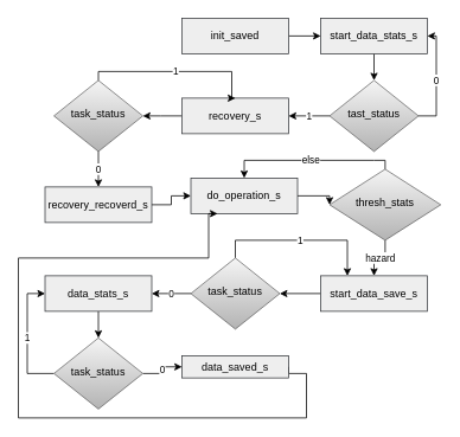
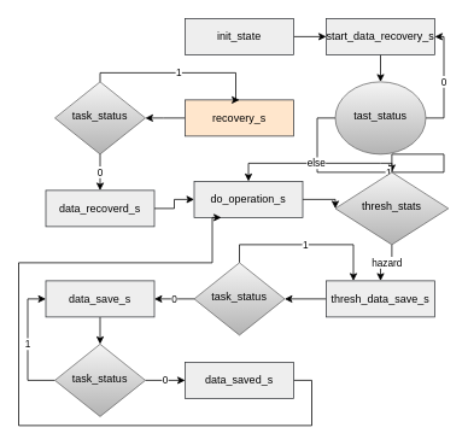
  <mxCell id="0" />
  <mxCell id="1" parent="0" />
  <mxCell id="2" value="0&lt;span style=&quot;color: rgba(0 , 0 , 0 , 0) ; font-family: monospace ; font-size: 0px ; background-color: rgb(248 , 249 , 250)&quot;&gt;%3CmxGraphModel%3E%3Croot%3E%3CmxCell%20id%3D%220%22%2F%3E%3CmxCell%20id%3D%221%22%20parent%3D%220%22%2F%3E%3CmxCell%20id%3D%222%22%20value%3D%22init_state%22%20style%3D%22rounded%3D1%3BwhiteSpace%3Dwrap%3Bhtml%3D1%3BfontSize%3D12%3Bglass%3D0%3BstrokeWidth%3D1%3Bshadow%3D0%3B%22%20vertex%3D%221%22%20parent%3D%221%22%3E%3CmxGeometry%20x%3D%22354%22%20y%3D%22120%22%20width%3D%22120%22%20height%3D%2240%22%20as%3D%22geometry%22%2F%3E%3C%2FmxCell%3E%3C%2Froot%3E%3C%2FmxGraphModel%3E&lt;/span&gt;" style="edgeStyle=orthogonalEdgeStyle;rounded=0;orthogonalLoop=1;jettySize=auto;html=1;exitX=1;exitY=0.5;exitDx=0;exitDy=0;entryX=1;entryY=0.5;entryDx=0;entryDy=0;" parent="1" source="4" target="8" edge="1"><mxGeometry relative="1" as="geometry"><mxPoint x="380" y="70" as="targetPoint" /></mxGeometry></mxCell>
- <mxCell id="3" value="1" style="edgeStyle=orthogonalEdgeStyle;rounded=0;orthogonalLoop=1;jettySize=auto;html=1;exitX=0;exitY=0.5;exitDx=0;exitDy=0;entryX=1;entryY=0.5;entryDx=0;entryDy=0;" parent="1" source="4" target="10" edge="1"><mxGeometry relative="1" as="geometry" /></mxCell>
- <mxCell id="4" value="tast_status" style="rhombus;whiteSpace=wrap;html=1;shadow=0;fontFamily=Helvetica;fontSize=12;align=center;strokeWidth=1;spacing=6;spacingTop=-4;fillColor=#f5f5f5;strokeColor=#666666;gradientColor=#b3b3b3;" parent="1" vertex="1"><mxGeometry x="370" y="90" width="100" height="80" as="geometry" /></mxCell>
+ <mxCell id="3" value="1" style="edgeStyle=orthogonalEdgeStyle;rounded=0;orthogonalLoop=1;jettySize=auto;html=1;exitX=0;exitY=0.5;exitDx=0;exitDy=0;" parent="1" source="4" target="20" edge="1"><mxGeometry relative="1" as="geometry" /></mxCell>
+ <mxCell id="4" value="tast_status" style="ellipse;whiteSpace=wrap;html=1;shadow=0;fontFamily=Helvetica;fontSize=12;align=center;strokeWidth=1;spacing=6;spacingTop=-4;fillColor=#f5f5f5;strokeColor=#666666;gradientColor=#b3b3b3;" parent="1" vertex="1"><mxGeometry x="370" y="90" width="100" height="80" as="geometry" /></mxCell>
  <mxCell id="5" style="edgeStyle=orthogonalEdgeStyle;rounded=0;orthogonalLoop=1;jettySize=auto;html=1;exitX=1;exitY=0.5;exitDx=0;exitDy=0;entryX=0;entryY=0.5;entryDx=0;entryDy=0;" parent="1" source="6" target="8" edge="1"><mxGeometry relative="1" as="geometry" /></mxCell>
- <mxCell id="6" value="init_saved" style="rounded=0;whiteSpace=wrap;html=1;fontSize=12;glass=0;strokeWidth=1;shadow=0;fillColor=#eeeeee;strokeColor=#36393d;" parent="1" vertex="1"><mxGeometry x="204" y="20" width="120" height="40" as="geometry" /></mxCell>
+ <mxCell id="6" value="init_state" style="rounded=0;whiteSpace=wrap;html=1;fontSize=12;glass=0;strokeWidth=1;shadow=0;fillColor=#eeeeee;strokeColor=#36393d;" parent="1" vertex="1"><mxGeometry x="204" y="20" width="120" height="40" as="geometry" /></mxCell>
  <mxCell id="7" style="edgeStyle=orthogonalEdgeStyle;rounded=0;orthogonalLoop=1;jettySize=auto;html=1;exitX=0.5;exitY=1;exitDx=0;exitDy=0;entryX=0.5;entryY=0;entryDx=0;entryDy=0;" parent="1" source="8" target="4" edge="1"><mxGeometry relative="1" as="geometry" /></mxCell>
- <mxCell id="8" value="start_data_stats_s" style="rounded=0;whiteSpace=wrap;html=1;fontSize=12;glass=0;strokeWidth=1;shadow=0;fillColor=#eeeeee;strokeColor=#36393d;" parent="1" vertex="1"><mxGeometry x="360" y="20" width="120" height="40" as="geometry" /></mxCell>
+ <mxCell id="8" value="start_data_recovery_s" style="rounded=0;whiteSpace=wrap;html=1;fontSize=12;glass=0;strokeWidth=1;shadow=0;fillColor=#eeeeee;strokeColor=#36393d;" parent="1" vertex="1"><mxGeometry x="360" y="20" width="120" height="40" as="geometry" /></mxCell>
  <mxCell id="9" style="edgeStyle=orthogonalEdgeStyle;rounded=0;orthogonalLoop=1;jettySize=auto;html=1;exitX=0;exitY=0.5;exitDx=0;exitDy=0;entryX=1;entryY=0.5;entryDx=0;entryDy=0;" parent="1" source="10" target="13" edge="1"><mxGeometry relative="1" as="geometry"><Array as="points"><mxPoint x="180" y="130" /><mxPoint x="180" y="130" /></Array></mxGeometry></mxCell>
- <mxCell id="10" value="recovery_s" style="rounded=0;whiteSpace=wrap;html=1;fontSize=12;glass=0;strokeWidth=1;shadow=0;fillColor=#eeeeee;strokeColor=#36393d;" parent="1" vertex="1"><mxGeometry x="204" y="110" width="120" height="40" as="geometry" /></mxCell>
+ <mxCell id="10" value="recovery_s" style="rounded=0;whiteSpace=wrap;html=1;fontSize=12;glass=0;strokeWidth=1;shadow=0;fillColor=#ffe6cc;strokeColor=#36393d;" parent="1" vertex="1"><mxGeometry x="204" y="110" width="120" height="40" as="geometry" /></mxCell>
  <mxCell id="11" value="1" style="edgeStyle=orthogonalEdgeStyle;rounded=0;orthogonalLoop=1;jettySize=auto;html=1;exitX=0.5;exitY=0;exitDx=0;exitDy=0;entryX=0.5;entryY=0;entryDx=0;entryDy=0;" parent="1" source="13" target="10" edge="1"><mxGeometry relative="1" as="geometry"><mxPoint x="200" y="220" as="targetPoint" /><Array as="points"><mxPoint x="110" y="80" /><mxPoint x="260" y="80" /></Array></mxGeometry></mxCell>
  <mxCell id="12" value="0" style="edgeStyle=orthogonalEdgeStyle;rounded=0;orthogonalLoop=1;jettySize=auto;html=1;exitX=0.5;exitY=1;exitDx=0;exitDy=0;entryX=0.5;entryY=0;entryDx=0;entryDy=0;" parent="1" source="13" target="15" edge="1"><mxGeometry relative="1" as="geometry" /></mxCell>
  <mxCell id="13" value="task_status" style="rhombus;whiteSpace=wrap;html=1;shadow=0;fontFamily=Helvetica;fontSize=12;align=center;strokeWidth=1;spacing=6;spacingTop=-4;fillColor=#f5f5f5;strokeColor=#666666;gradientColor=#b3b3b3;" parent="1" vertex="1"><mxGeometry x="60" y="90" width="100" height="80" as="geometry" /></mxCell>
  <mxCell id="14" style="edgeStyle=orthogonalEdgeStyle;rounded=0;orthogonalLoop=1;jettySize=auto;html=1;exitX=1;exitY=0.5;exitDx=0;exitDy=0;entryX=0;entryY=0.5;entryDx=0;entryDy=0;" parent="1" source="15" target="17" edge="1"><mxGeometry relative="1" as="geometry" /></mxCell>
- <mxCell id="15" value="recovery_recoverd_s" style="rounded=0;whiteSpace=wrap;html=1;fontSize=12;glass=0;strokeWidth=1;shadow=0;fillColor=#eeeeee;strokeColor=#36393d;" parent="1" vertex="1"><mxGeometry x="50" y="210" width="120" height="40" as="geometry" /></mxCell>
+ <mxCell id="15" value="data_recoverd_s" style="rounded=0;whiteSpace=wrap;html=1;fontSize=12;glass=0;strokeWidth=1;shadow=0;fillColor=#eeeeee;strokeColor=#36393d;" parent="1" vertex="1"><mxGeometry x="50" y="210" width="120" height="40" as="geometry" /></mxCell>
  <mxCell id="16" style="edgeStyle=orthogonalEdgeStyle;rounded=0;orthogonalLoop=1;jettySize=auto;html=1;exitX=1;exitY=0.5;exitDx=0;exitDy=0;entryX=0;entryY=0.5;entryDx=0;entryDy=0;" parent="1" source="17" target="20" edge="1"><mxGeometry relative="1" as="geometry" /></mxCell>
  <mxCell id="17" value="do_operation_s" style="rounded=0;whiteSpace=wrap;html=1;fontSize=12;glass=0;strokeWidth=1;shadow=0;fillColor=#eeeeee;strokeColor=#36393d;" parent="1" vertex="1"><mxGeometry x="214" y="200" width="120" height="40" as="geometry" /></mxCell>
  <mxCell id="18" value="else" style="edgeStyle=orthogonalEdgeStyle;rounded=0;orthogonalLoop=1;jettySize=auto;html=1;exitX=0.5;exitY=0;exitDx=0;exitDy=0;entryX=0.5;entryY=0;entryDx=0;entryDy=0;" parent="1" source="20" target="17" edge="1"><mxGeometry relative="1" as="geometry"><Array as="points"><mxPoint x="420" y="180" /><mxPoint x="264" y="180" /></Array></mxGeometry></mxCell>
  <mxCell id="19" value="hazard" style="edgeStyle=orthogonalEdgeStyle;rounded=0;orthogonalLoop=1;jettySize=auto;html=1;exitX=0.5;exitY=1;exitDx=0;exitDy=0;entryX=0.5;entryY=0;entryDx=0;entryDy=0;" parent="1" source="20" target="22" edge="1"><mxGeometry relative="1" as="geometry" /></mxCell>
  <mxCell id="20" value="thresh_stats" style="rhombus;whiteSpace=wrap;html=1;shadow=0;fontFamily=Helvetica;fontSize=12;align=center;strokeWidth=1;spacing=6;spacingTop=-4;fillColor=#f5f5f5;strokeColor=#666666;gradientColor=#b3b3b3;" parent="1" vertex="1"><mxGeometry x="370" y="190" width="125" height="80" as="geometry" /></mxCell>
  <mxCell id="21" style="edgeStyle=orthogonalEdgeStyle;rounded=0;orthogonalLoop=1;jettySize=auto;html=1;exitX=0;exitY=0.5;exitDx=0;exitDy=0;entryX=1;entryY=0.5;entryDx=0;entryDy=0;" parent="1" source="22" target="27" edge="1"><mxGeometry relative="1" as="geometry" /></mxCell>
- <mxCell id="22" value="start_data_save_s" style="rounded=0;whiteSpace=wrap;html=1;fontSize=12;glass=0;strokeWidth=1;shadow=0;fillColor=#eeeeee;strokeColor=#36393d;" parent="1" vertex="1"><mxGeometry x="360" y="310" width="120" height="40" as="geometry" /></mxCell>
+ <mxCell id="22" value="thresh_data_save_s" style="rounded=0;whiteSpace=wrap;html=1;fontSize=12;glass=0;strokeWidth=1;shadow=0;fillColor=#eeeeee;strokeColor=#36393d;" parent="1" vertex="1"><mxGeometry x="360" y="310" width="120" height="40" as="geometry" /></mxCell>
  <mxCell id="23" style="edgeStyle=orthogonalEdgeStyle;rounded=0;orthogonalLoop=1;jettySize=auto;html=1;exitX=0.5;exitY=1;exitDx=0;exitDy=0;entryX=0.5;entryY=0;entryDx=0;entryDy=0;" parent="1" source="24" target="30" edge="1"><mxGeometry relative="1" as="geometry" /></mxCell>
- <mxCell id="24" value="data_stats_s" style="rounded=0;whiteSpace=wrap;html=1;fontSize=12;glass=0;strokeWidth=1;shadow=0;fillColor=#eeeeee;strokeColor=#36393d;" parent="1" vertex="1"><mxGeometry x="50" y="310" width="120" height="40" as="geometry" /></mxCell>
+ <mxCell id="24" value="data_save_s" style="rounded=0;whiteSpace=wrap;html=1;fontSize=12;glass=0;strokeWidth=1;shadow=0;fillColor=#eeeeee;strokeColor=#36393d;" parent="1" vertex="1"><mxGeometry x="50" y="310" width="120" height="40" as="geometry" /></mxCell>
  <mxCell id="25" value="1" style="edgeStyle=orthogonalEdgeStyle;rounded=0;orthogonalLoop=1;jettySize=auto;html=1;exitX=0.5;exitY=0;exitDx=0;exitDy=0;entryX=0.25;entryY=0;entryDx=0;entryDy=0;" parent="1" source="27" target="22" edge="1"><mxGeometry relative="1" as="geometry" /></mxCell>
  <mxCell id="26" value="0" style="edgeStyle=orthogonalEdgeStyle;rounded=0;orthogonalLoop=1;jettySize=auto;html=1;exitX=0;exitY=0.5;exitDx=0;exitDy=0;entryX=1;entryY=0.5;entryDx=0;entryDy=0;" parent="1" source="27" target="24" edge="1"><mxGeometry relative="1" as="geometry" /></mxCell>
  <mxCell id="27" value="task_status" style="rhombus;whiteSpace=wrap;html=1;shadow=0;fontFamily=Helvetica;fontSize=12;align=center;strokeWidth=1;spacing=6;spacingTop=-4;fillColor=#f5f5f5;strokeColor=#666666;gradientColor=#b3b3b3;" parent="1" vertex="1"><mxGeometry x="214" y="290" width="100" height="80" as="geometry" /></mxCell>
  <mxCell id="28" value="1" style="edgeStyle=orthogonalEdgeStyle;rounded=0;orthogonalLoop=1;jettySize=auto;html=1;exitX=0;exitY=0.5;exitDx=0;exitDy=0;entryX=0;entryY=0.5;entryDx=0;entryDy=0;" parent="1" source="30" target="24" edge="1"><mxGeometry relative="1" as="geometry" /></mxCell>
  <mxCell id="29" value="0" style="edgeStyle=orthogonalEdgeStyle;rounded=0;orthogonalLoop=1;jettySize=auto;html=1;exitX=1;exitY=0.5;exitDx=0;exitDy=0;entryX=0;entryY=0.5;entryDx=0;entryDy=0;" parent="1" source="30" target="32" edge="1"><mxGeometry relative="1" as="geometry" /></mxCell>
  <mxCell id="30" value="task_status" style="rhombus;whiteSpace=wrap;html=1;shadow=0;fontFamily=Helvetica;fontSize=12;align=center;strokeWidth=1;spacing=6;spacingTop=-4;fillColor=#f5f5f5;strokeColor=#666666;gradientColor=#b3b3b3;" parent="1" vertex="1"><mxGeometry x="60" y="380" width="100" height="80" as="geometry" /></mxCell>
  <mxCell id="31" style="edgeStyle=orthogonalEdgeStyle;rounded=0;orthogonalLoop=1;jettySize=auto;html=1;exitX=1;exitY=0.5;exitDx=0;exitDy=0;entryX=0.25;entryY=1;entryDx=0;entryDy=0;" parent="1" source="32" target="17" edge="1"><mxGeometry relative="1" as="geometry"><Array as="points"><mxPoint x="344" y="420" /><mxPoint x="344" y="470" /><mxPoint x="20" y="470" /><mxPoint x="20" y="290" /><mxPoint x="234" y="290" /></Array></mxGeometry></mxCell>
- <mxCell id="32" value="data_saved_s" style="rounded=0;whiteSpace=wrap;html=1;fontSize=12;glass=0;strokeWidth=1;shadow=0;fillColor=#eeeeee;strokeColor=#36393d;" parent="1" vertex="1"><mxGeometry x="204" y="400" width="120" height="25" as="geometry" /></mxCell>
+ <mxCell id="32" value="data_saved_s" style="rounded=0;whiteSpace=wrap;html=1;fontSize=12;glass=0;strokeWidth=1;shadow=0;fillColor=#eeeeee;strokeColor=#36393d;" parent="1" vertex="1"><mxGeometry x="204" y="400" width="120" height="40" as="geometry" /></mxCell>
